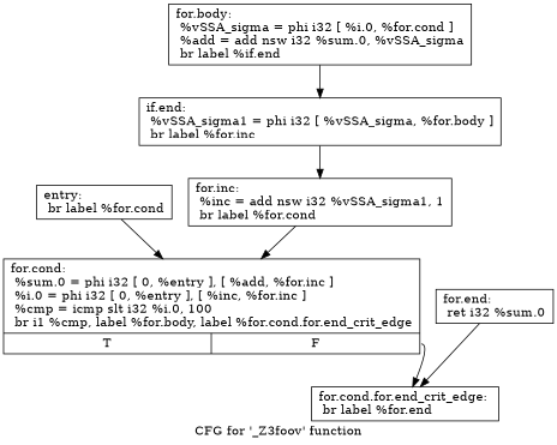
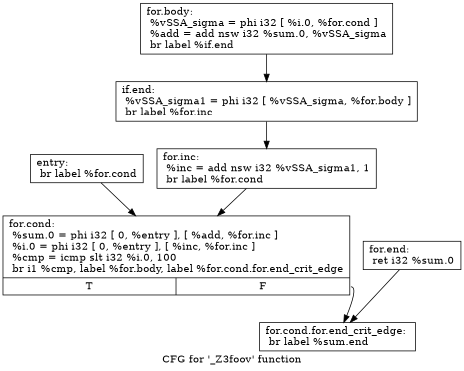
  digraph {
    label="CFG for '_Z3foov' function"
    node [shape=record]
    n1 [label="{entry:\l  br label %for.cond\l}"]
    n2 [label="{for.cond:                                         \l  %sum.0 = phi i32 [ 0, %entry ], [ %add, %for.inc ]\l  %i.0 = phi i32 [ 0, %entry ], [ %inc, %for.inc ]\l  %cmp = icmp slt i32 %i.0, 100\l  br i1 %cmp, label %for.body, label %for.cond.for.end_crit_edge\l|{<s0>T|<s1>F}}"]
-   n3 [label="{for.cond.for.end_crit_edge:                       \l  br label %for.end\l}"]
+   n3 [label="{for.cond.for.end_crit_edge:                       \l  br label %sum.end\l}"]
    n4 [label="{for.body:                                         \l  %vSSA_sigma = phi i32 [ %i.0, %for.cond ]\l  %add = add nsw i32 %sum.0, %vSSA_sigma\l  br label %if.end\l}"]
    n5 [label="{if.end:                                           \l  %vSSA_sigma1 = phi i32 [ %vSSA_sigma, %for.body ]\l  br label %for.inc\l}"]
    n6 [label="{for.inc:                                          \l  %inc = add nsw i32 %vSSA_sigma1, 1\l  br label %for.cond\l}"]
    n7 [label="{for.end:                                          \l  ret i32 %sum.0\l}"]
    n1 -> n2
    n2 -> n3 [tailport=s1]
    n4 -> n5
    n5 -> n6
    n6 -> n2
    n7 -> n3
  }
